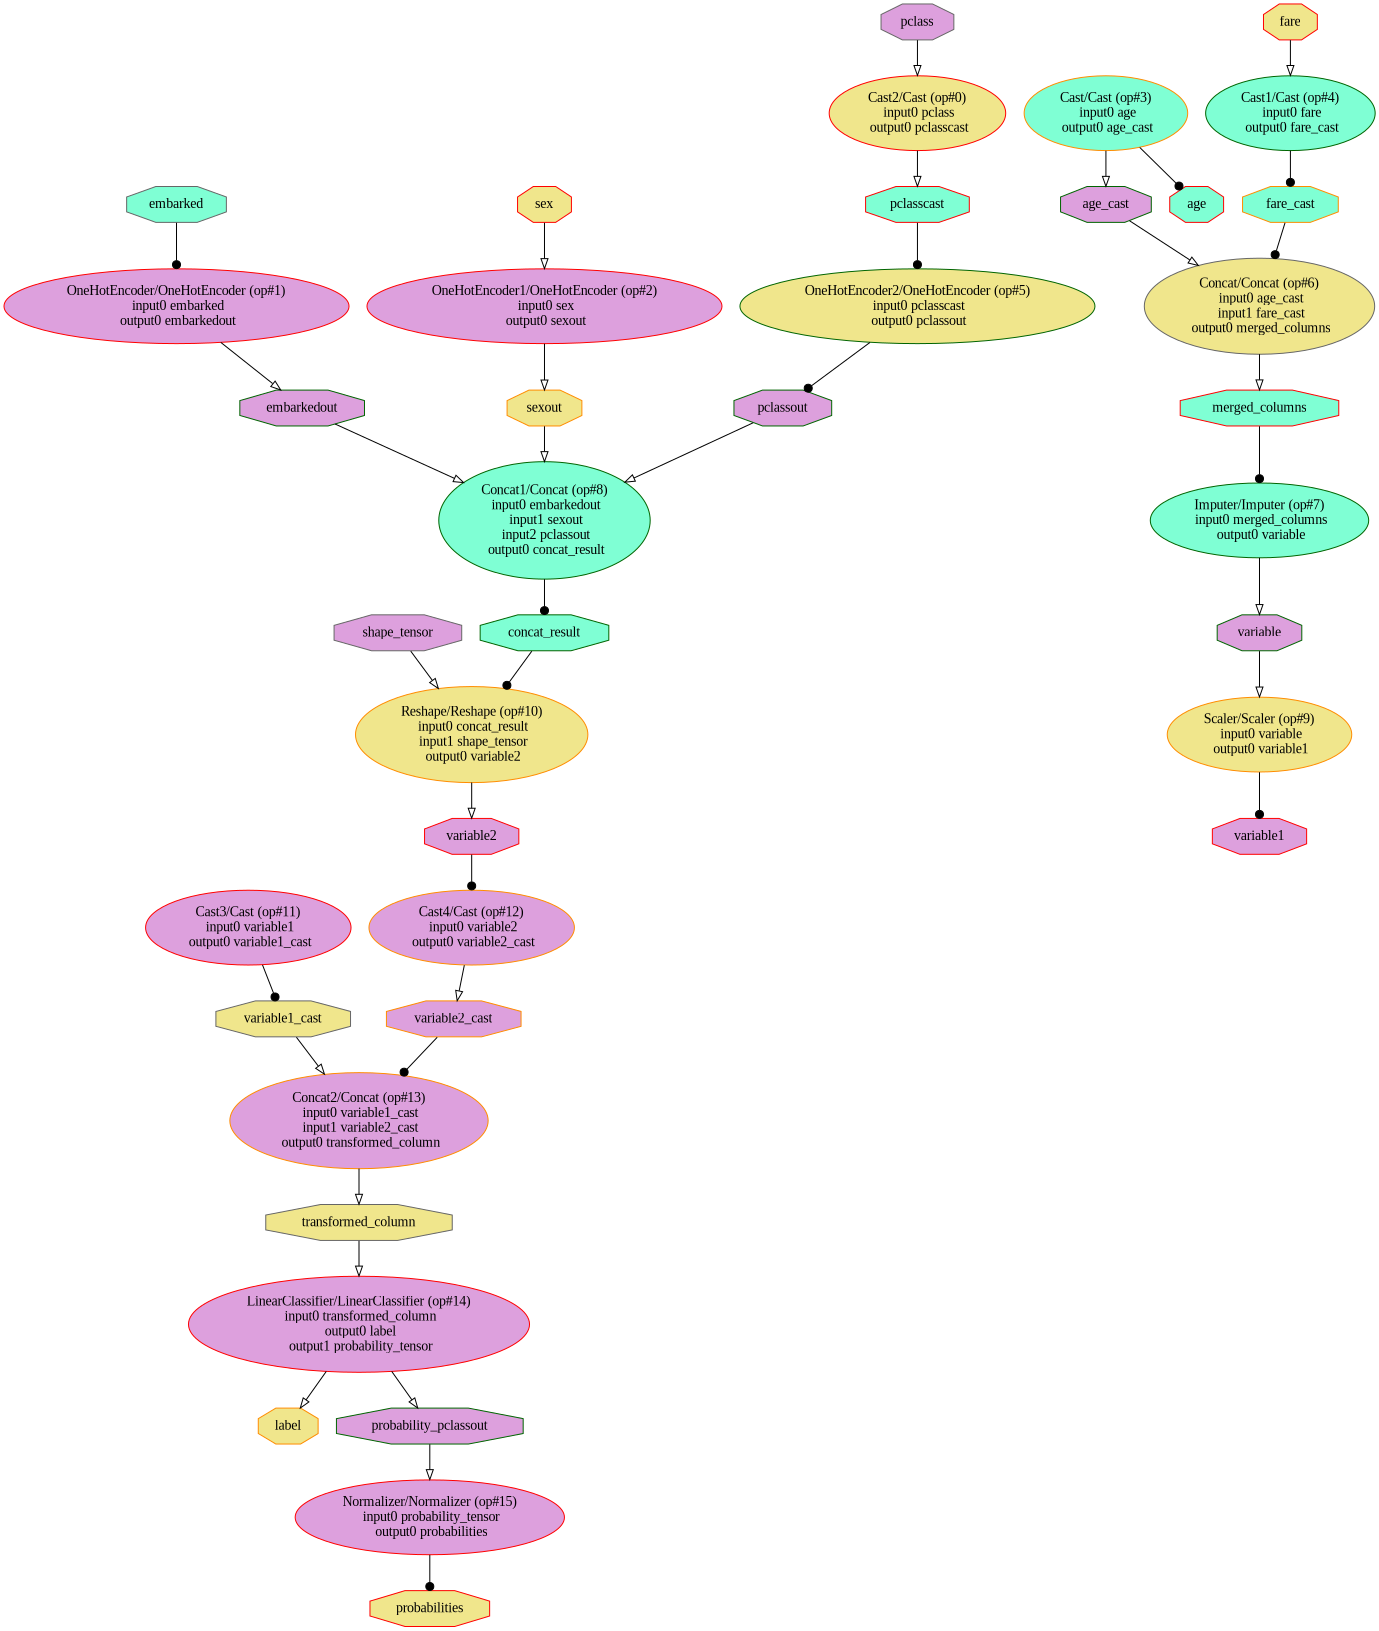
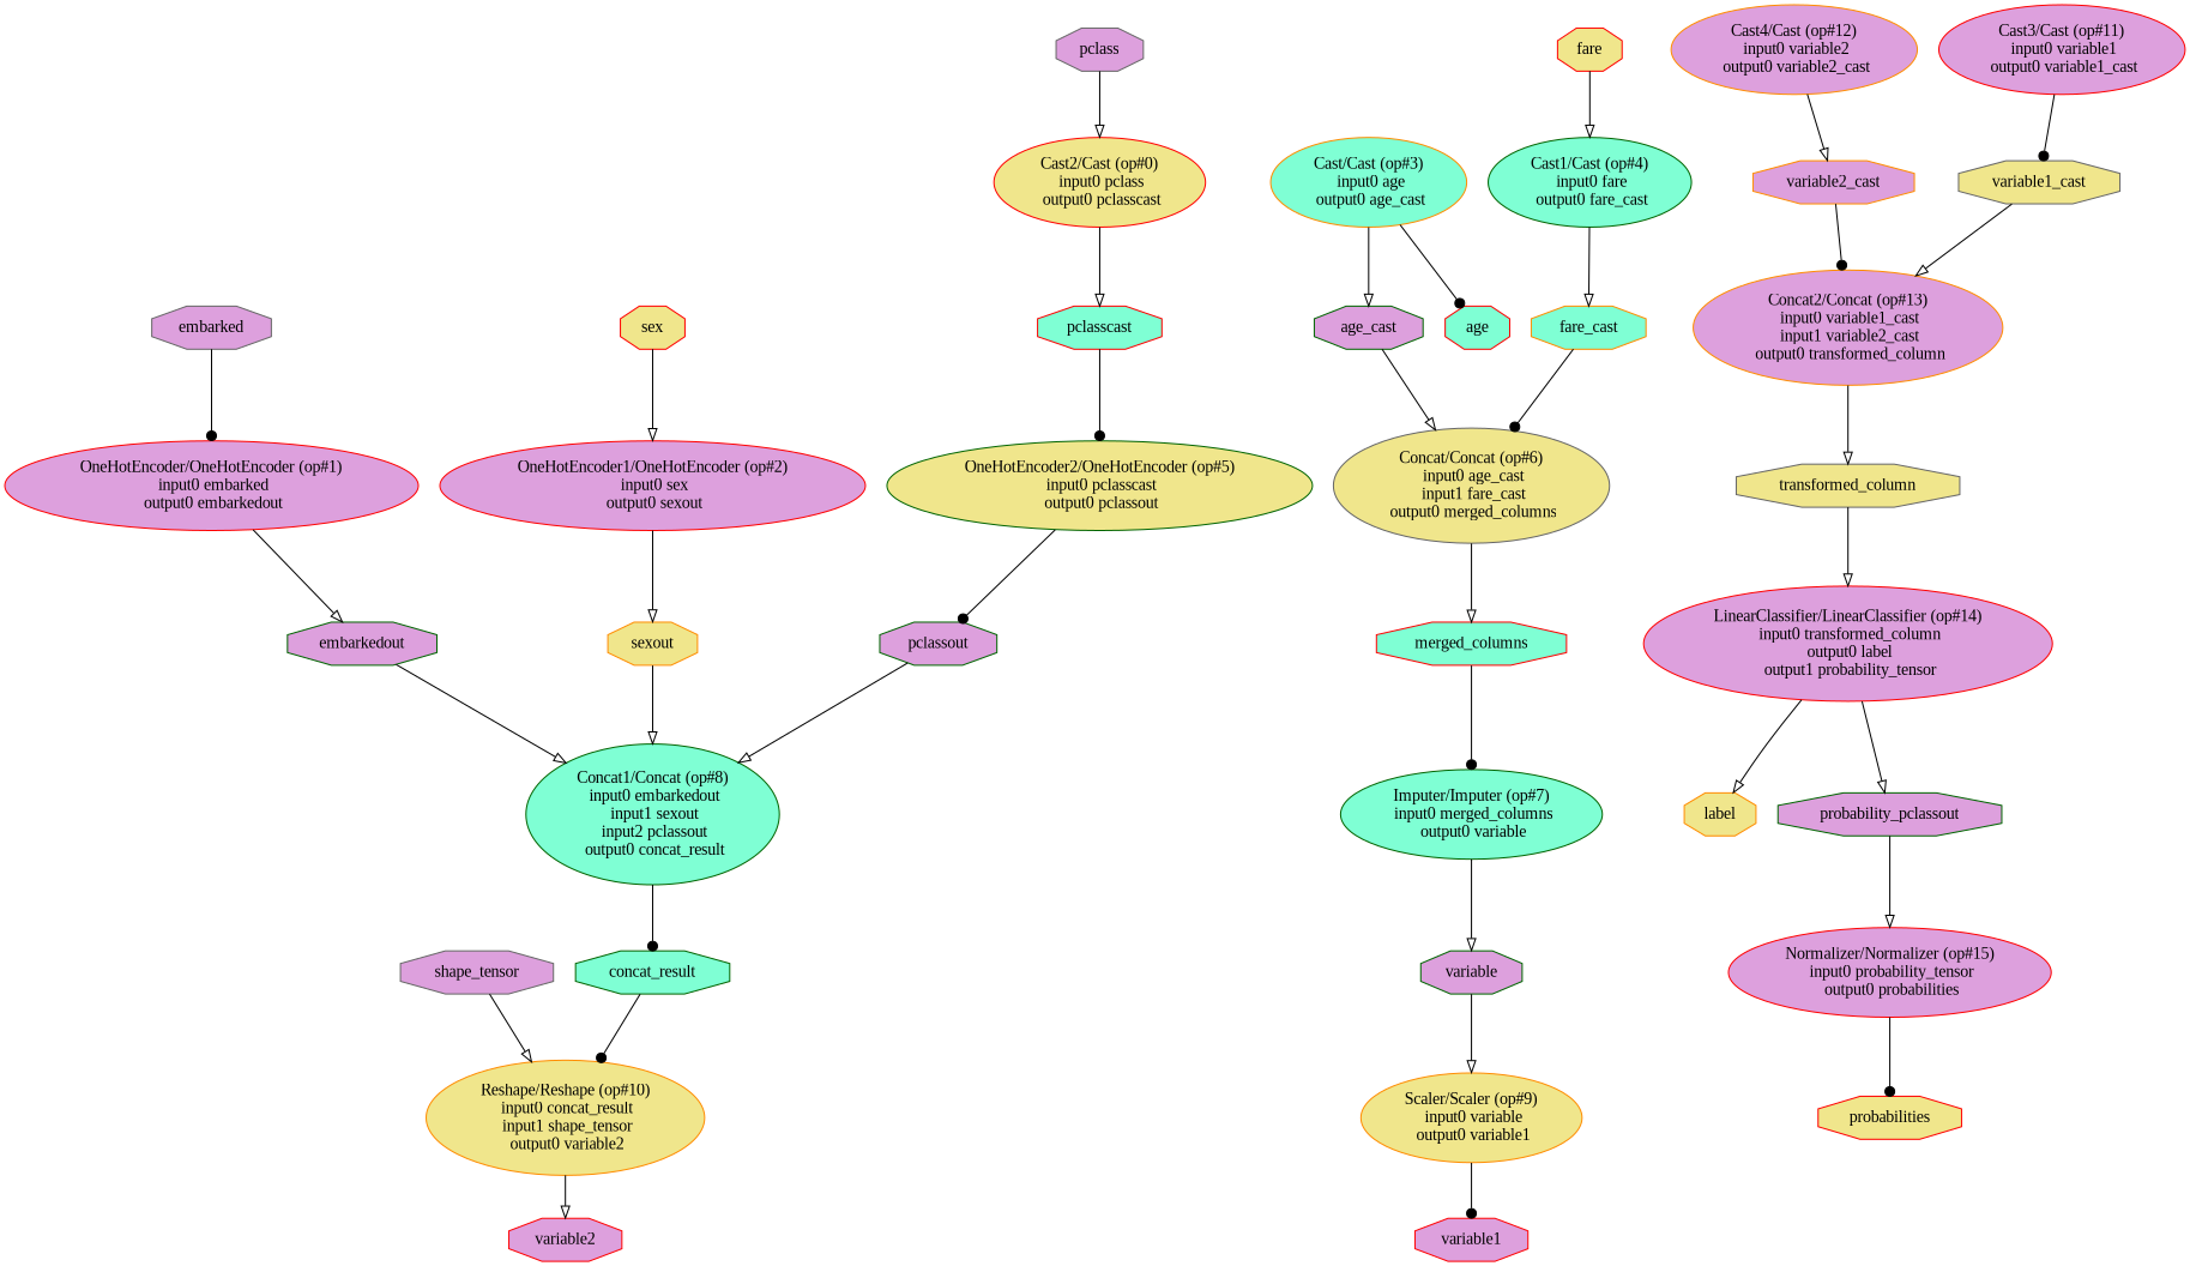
  digraph {
    fontname="Liberation Serif"
    rankdir=TB
    node [color=red fillcolor=plum fontname="Liberation Serif" style=filled shape=octagon]
    edge [arrowhead=onormal fontname="Liberation Serif"]
    "Cast2/Cast (op#0)\n input0 pclass\n output0 pclasscast" [fillcolor=khaki height=1.041 width=2.4552 shape=""]
    n2 [fillcolor=aquamarine height=0.5 label=pclasscast width=1.4461]
    "OneHotEncoder2/OneHotEncoder (op#5)\n input0 pclasscast\n output0 pclassout" [color=darkgreen fillcolor=khaki height=1.041 width=4.9497 shape=""]
    n4 [color=darkgreen height=0.5 label=pclassout width=1.3679]
    n5 [color=gray40 height=0.5 label=pclass width=1.0162]
    "Concat1/Concat (op#8)\n input0 embarkedout\n input1 sexout\n input2 pclassout\n output0 concat_result" [color=darkgreen fillcolor=aquamarine height=1.6303 width=2.9463 shape=""]
    "OneHotEncoder/OneHotEncoder (op#1)\n input0 embarked\n output0 embarkedout" [height=1.041 width=4.8123 shape=""]
    n8 [color=darkgreen height=0.5 label=embarkedout width=1.7392]
    n9 [color=darkgreen fillcolor=aquamarine height=0.5 label=concat_result width=1.7978]
-   n10 [color=gray40 fillcolor=aquamarine height=0.5 label=embarked width=1.3874]
+   n10 [color=gray40 height=0.5 label=embarked width=1.3874]
    "Reshape/Reshape (op#10)\n input0 concat_result\n input1 shape_tensor\n output0 variable2" [color=darkorange fillcolor=khaki height=1.3356 width=3.2409 shape=""]
    "OneHotEncoder1/OneHotEncoder (op#2)\n input0 sex\n output0 sexout" [height=1.041 width=4.9497 shape=""]
    n13 [color=darkorange fillcolor=khaki height=0.5 label=sexout width=1.0357]
    n14 [fillcolor=khaki height=0.5 label=sex width=0.75]
    "Cast/Cast (op#3)\n input0 age\n output0 age_cast" [color=darkorange fillcolor=aquamarine height=1.041 width=2.2785 shape=""]
    n16 [color=darkgreen height=0.5 label=age_cast width=1.2702]
    n17 [fillcolor=aquamarine height=0.5 label=age width=0.75]
    "Concat/Concat (op#6)\n input0 age_cast\n input1 fare_cast\n output0 merged_columns" [color=gray40 fillcolor=khaki height=1.3356 width=3.2016 shape=""]
    n19 [fillcolor=aquamarine height=0.5 label=merged_columns width=2.2082]
    "Imputer/Imputer (op#7)\n input0 merged_columns\n output0 variable" [color=darkgreen fillcolor=aquamarine height=1.041 width=3.0445 shape=""]
    "Cast1/Cast (op#4)\n input0 fare\n output0 fare_cast" [color=darkgreen fillcolor=aquamarine height=1.041 width=2.357 shape=""]
    n22 [color=darkorange fillcolor=aquamarine height=0.5 label=fare_cast width=1.3288]
    n23 [fillcolor=khaki height=0.5 label=fare width=0.75]
    n24 [color=darkgreen height=0.5 label=variable width=1.1529]
    "Scaler/Scaler (op#9)\n input0 variable\n output0 variable1" [color=darkorange fillcolor=khaki height=1.041 width=2.5731 shape=""]
    n26 [height=0.5 label=variable1 width=1.2897]
    n27 [height=0.5 label=variable2 width=1.2897]
    "Cast4/Cast (op#12)\n input0 variable2\n output0 variable2_cast" [color=darkorange height=1.041 width=2.8677 shape=""]
    "Cast3/Cast (op#11)\n input0 variable1\n output0 variable1_cast" [height=1.041 width=2.8677 shape=""]
    n30 [color=gray40 fillcolor=khaki height=0.5 label=variable1_cast width=1.876]
    "Concat2/Concat (op#13)\n input0 variable1_cast\n input1 variable2_cast\n output0 transformed_column" [color=darkorange height=1.3356 width=3.5945 shape=""]
    n32 [color=darkorange height=0.5 label=variable2_cast width=1.876]
    n33 [color=gray40 height=0.5 label=shape_tensor width=1.7783]
    n34 [color=gray40 fillcolor=khaki height=0.5 label=transformed_column width=2.599]
    "LinearClassifier/LinearClassifier (op#14)\n input0 transformed_column\n output0 label\n output1 probability_tensor" [height=1.3356 width=4.7533 shape=""]
    n36 [color=darkorange fillcolor=khaki height=0.5 label=label width=0.82074]
    n37 [color=darkgreen height=0.5 label=probability_pclassout width=2.3254]
    "Normalizer/Normalizer (op#15)\n input0 probability_tensor\n output0 probabilities" [height=1.041 width=3.7516 shape=""]
    n39 [fillcolor=khaki height=0.5 label=probabilities width=1.661]
    "Cast2/Cast (op#0)\n input0 pclass\n output0 pclasscast" -> n2
    n2 -> "OneHotEncoder2/OneHotEncoder (op#5)\n input0 pclasscast\n output0 pclassout" [arrowhead=dot]
    "OneHotEncoder2/OneHotEncoder (op#5)\n input0 pclasscast\n output0 pclassout" -> n4 [arrowhead=dot]
    n4 -> "Concat1/Concat (op#8)\n input0 embarkedout\n input1 sexout\n input2 pclassout\n output0 concat_result"
    n5 -> "Cast2/Cast (op#0)\n input0 pclass\n output0 pclasscast"
    "Concat1/Concat (op#8)\n input0 embarkedout\n input1 sexout\n input2 pclassout\n output0 concat_result" -> n9 [arrowhead=dot]
    "OneHotEncoder/OneHotEncoder (op#1)\n input0 embarked\n output0 embarkedout" -> n8
    n8 -> "Concat1/Concat (op#8)\n input0 embarkedout\n input1 sexout\n input2 pclassout\n output0 concat_result"
    n9 -> "Reshape/Reshape (op#10)\n input0 concat_result\n input1 shape_tensor\n output0 variable2" [arrowhead=dot]
    n10 -> "OneHotEncoder/OneHotEncoder (op#1)\n input0 embarked\n output0 embarkedout" [arrowhead=dot]
    "Reshape/Reshape (op#10)\n input0 concat_result\n input1 shape_tensor\n output0 variable2" -> n27
    "OneHotEncoder1/OneHotEncoder (op#2)\n input0 sex\n output0 sexout" -> n13
    n13 -> "Concat1/Concat (op#8)\n input0 embarkedout\n input1 sexout\n input2 pclassout\n output0 concat_result"
    n14 -> "OneHotEncoder1/OneHotEncoder (op#2)\n input0 sex\n output0 sexout"
    "Cast/Cast (op#3)\n input0 age\n output0 age_cast" -> n16
    "Cast/Cast (op#3)\n input0 age\n output0 age_cast" -> n17 [arrowhead=dot]
    n16 -> "Concat/Concat (op#6)\n input0 age_cast\n input1 fare_cast\n output0 merged_columns"
    "Concat/Concat (op#6)\n input0 age_cast\n input1 fare_cast\n output0 merged_columns" -> n19
    n19 -> "Imputer/Imputer (op#7)\n input0 merged_columns\n output0 variable" [arrowhead=dot]
    "Imputer/Imputer (op#7)\n input0 merged_columns\n output0 variable" -> n24
-   "Cast1/Cast (op#4)\n input0 fare\n output0 fare_cast" -> n22 [arrowhead=dot]
+   "Cast1/Cast (op#4)\n input0 fare\n output0 fare_cast" -> n22
    n22 -> "Concat/Concat (op#6)\n input0 age_cast\n input1 fare_cast\n output0 merged_columns" [arrowhead=dot]
    n23 -> "Cast1/Cast (op#4)\n input0 fare\n output0 fare_cast"
    n24 -> "Scaler/Scaler (op#9)\n input0 variable\n output0 variable1"
    "Scaler/Scaler (op#9)\n input0 variable\n output0 variable1" -> n26 [arrowhead=dot]
-   n27 -> "Cast4/Cast (op#12)\n input0 variable2\n output0 variable2_cast" [arrowhead=dot]
    "Cast4/Cast (op#12)\n input0 variable2\n output0 variable2_cast" -> n32
    "Cast3/Cast (op#11)\n input0 variable1\n output0 variable1_cast" -> n30 [arrowhead=dot]
    n30 -> "Concat2/Concat (op#13)\n input0 variable1_cast\n input1 variable2_cast\n output0 transformed_column"
    "Concat2/Concat (op#13)\n input0 variable1_cast\n input1 variable2_cast\n output0 transformed_column" -> n34
    n32 -> "Concat2/Concat (op#13)\n input0 variable1_cast\n input1 variable2_cast\n output0 transformed_column" [arrowhead=dot]
    n33 -> "Reshape/Reshape (op#10)\n input0 concat_result\n input1 shape_tensor\n output0 variable2"
    n34 -> "LinearClassifier/LinearClassifier (op#14)\n input0 transformed_column\n output0 label\n output1 probability_tensor"
    "LinearClassifier/LinearClassifier (op#14)\n input0 transformed_column\n output0 label\n output1 probability_tensor" -> n36
    "LinearClassifier/LinearClassifier (op#14)\n input0 transformed_column\n output0 label\n output1 probability_tensor" -> n37
    n37 -> "Normalizer/Normalizer (op#15)\n input0 probability_tensor\n output0 probabilities"
    "Normalizer/Normalizer (op#15)\n input0 probability_tensor\n output0 probabilities" -> n39 [arrowhead=dot]
  }
